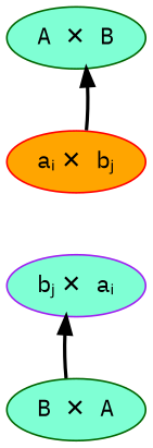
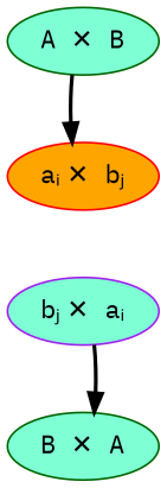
  digraph {
    fontname="IBM Plex Mono"
    node [color=darkgreen fillcolor=aquamarine fontname="IBM Plex Mono" style=filled]
    edge [fontname="IBM Plex Mono" style=bold]
    n1 [label="A ✕ B"]
    n2 [color=red fillcolor=orange label="aᵢ ✕ bⱼ"]
    n3 [color=purple label="bⱼ ✕ aᵢ"]
    n4 [label="B ✕ A"]
-   n2 -> n1 [arrowhead=normal]
+   n1 -> n2 [arrowhead=normal]
    n2 -> n3 [style=invis]
    n3 -> n2 [style=invis]
-   n3 -> n4 [dir=back]
+   n4 -> n3 [dir=back]
  }
